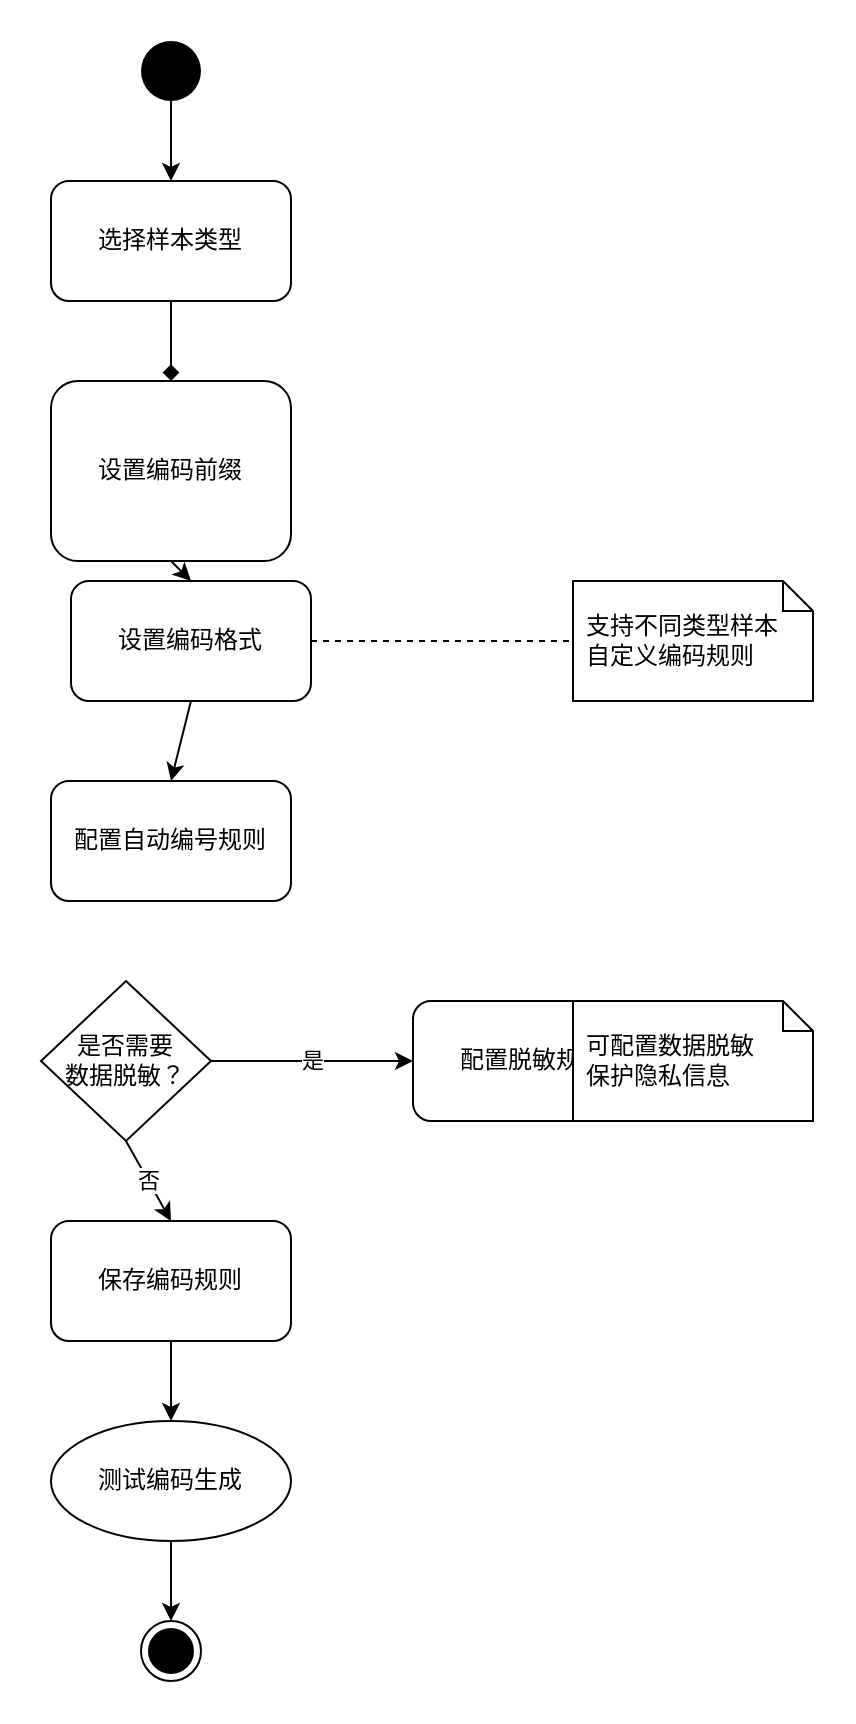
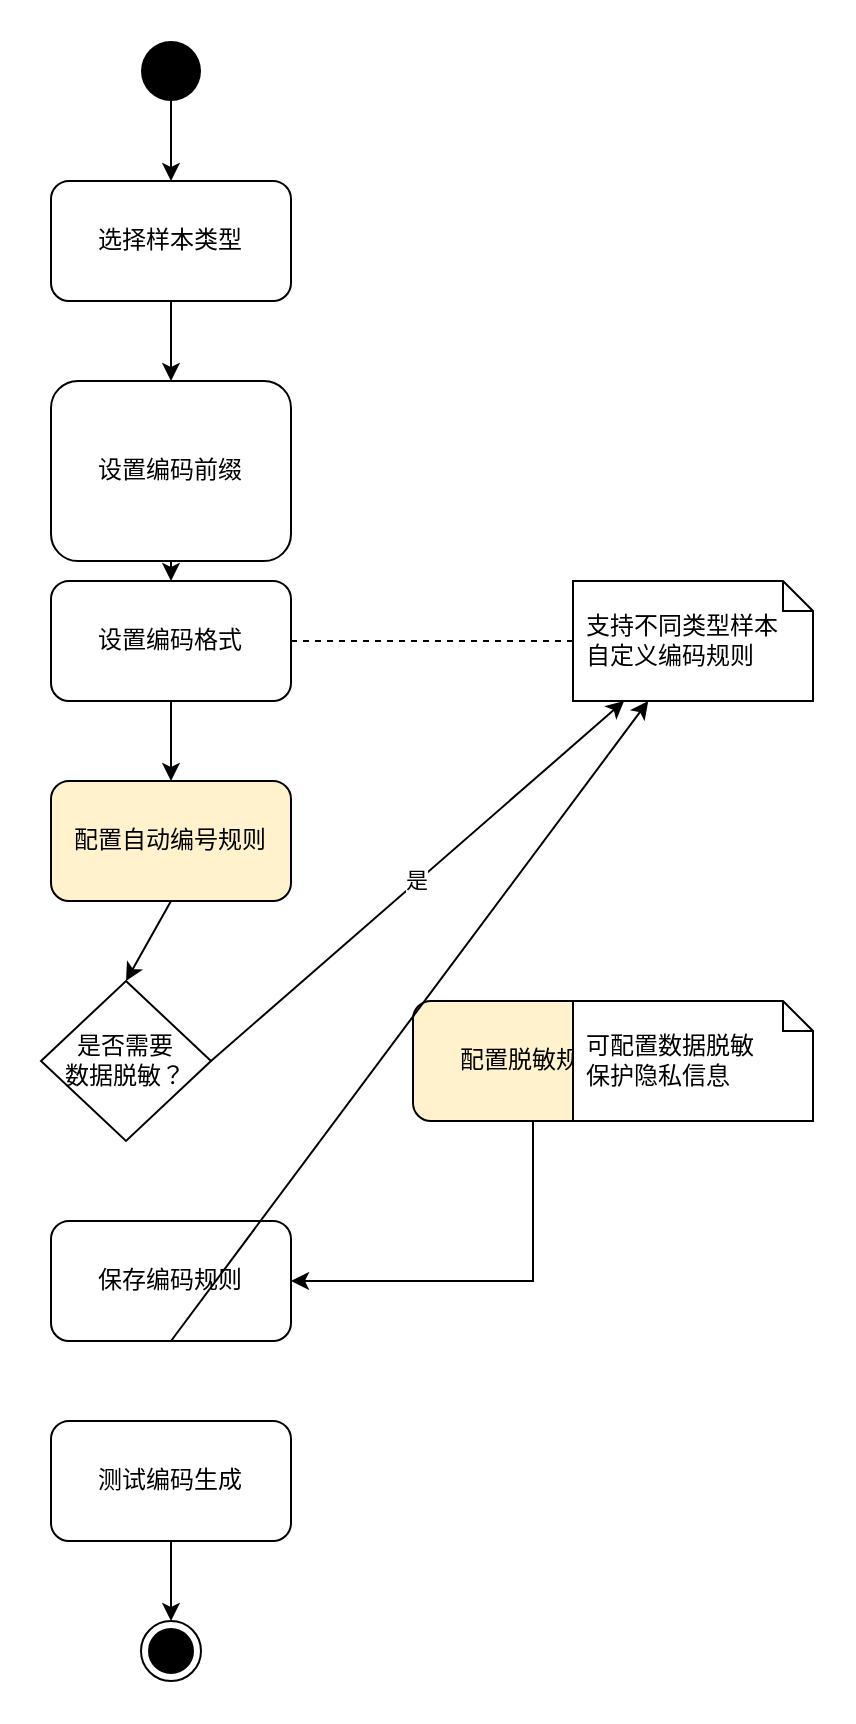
  <mxCell id="0" />
  <mxCell id="1" parent="0" />
  <mxCell id="2" value="" style="ellipse;fillColor=#000000;strokeColor=none;html=1;" vertex="1" parent="1"><mxGeometry x="70" y="20" width="30" height="30" as="geometry" /></mxCell>
  <mxCell id="3" value="选择样本类型" style="rounded=1;whiteSpace=wrap;html=1;" vertex="1" parent="1"><mxGeometry x="25" y="90" width="120" height="60" as="geometry" /></mxCell>
  <mxCell id="4" value="设置编码前缀" style="rounded=1;whiteSpace=wrap;html=1;" vertex="1" parent="1"><mxGeometry x="25" y="190" width="120" height="90" as="geometry" /></mxCell>
- <mxCell id="5" value="设置编码格式" style="rounded=1;whiteSpace=wrap;html=1;" vertex="1" parent="1"><mxGeometry x="35" y="290" width="120" height="60" as="geometry" /></mxCell>
- <mxCell id="6" value="配置自动编号规则" style="rounded=1;whiteSpace=wrap;html=1;" vertex="1" parent="1"><mxGeometry x="25" y="390" width="120" height="60" as="geometry" /></mxCell>
+ <mxCell id="5" value="设置编码格式" style="rounded=1;whiteSpace=wrap;html=1;" vertex="1" parent="1"><mxGeometry x="25" y="290" width="120" height="60" as="geometry" /></mxCell>
+ <mxCell id="6" value="配置自动编号规则" style="rounded=1;whiteSpace=wrap;html=1;fillColor=#fff2cc;" vertex="1" parent="1"><mxGeometry x="25" y="390" width="120" height="60" as="geometry" /></mxCell>
  <mxCell id="7" value="是否需要&#10;数据脱敏？" style="rhombus;whiteSpace=wrap;html=1;" vertex="1" parent="1"><mxGeometry x="20" y="490" width="85" height="80" as="geometry" /></mxCell>
- <mxCell id="8" value="配置脱敏规则" style="rounded=1;whiteSpace=wrap;html=1;" vertex="1" parent="1"><mxGeometry x="206" y="500" width="120" height="60" as="geometry" /></mxCell>
+ <mxCell id="8" value="配置脱敏规则" style="rounded=1;whiteSpace=wrap;html=1;fillColor=#fff2cc;" vertex="1" parent="1"><mxGeometry x="206" y="500" width="120" height="60" as="geometry" /></mxCell>
  <mxCell id="9" value="保存编码规则" style="rounded=1;whiteSpace=wrap;html=1;" vertex="1" parent="1"><mxGeometry x="25" y="610" width="120" height="60" as="geometry" /></mxCell>
- <mxCell id="10" value="测试编码生成" style="ellipse;whiteSpace=wrap;html=1;" vertex="1" parent="1"><mxGeometry x="25" y="710" width="120" height="60" as="geometry" /></mxCell>
+ <mxCell id="10" value="测试编码生成" style="rounded=1;whiteSpace=wrap;html=1;" vertex="1" parent="1"><mxGeometry x="25" y="710" width="120" height="60" as="geometry" /></mxCell>
  <mxCell id="11" value="" style="ellipse;html=1;shape=endState;fillColor=#000000;strokeColor=#000000;" vertex="1" parent="1"><mxGeometry x="70" y="810" width="30" height="30" as="geometry" /></mxCell>
  <mxCell id="12" value="" style="endArrow=classic;html=1;rounded=0;exitX=0.5;exitY=1;exitDx=0;exitDy=0;entryX=0.5;entryY=0;entryDx=0;entryDy=0;" edge="1" parent="1" source="2" target="3"><mxGeometry width="50" height="50" relative="1" as="geometry" /></mxCell>
- <mxCell id="13" value="" style="endArrow=diamond;html=1;rounded=0;exitX=0.5;exitY=1;exitDx=0;exitDy=0;entryX=0.5;entryY=0;entryDx=0;entryDy=0;" edge="1" parent="1" source="3" target="4"><mxGeometry width="50" height="50" relative="1" as="geometry" /></mxCell>
+ <mxCell id="13" value="" style="endArrow=classic;html=1;rounded=0;exitX=0.5;exitY=1;exitDx=0;exitDy=0;entryX=0.5;entryY=0;entryDx=0;entryDy=0;" edge="1" parent="1" source="3" target="4"><mxGeometry width="50" height="50" relative="1" as="geometry" /></mxCell>
  <mxCell id="14" value="" style="endArrow=classic;html=1;rounded=0;exitX=0.5;exitY=1;exitDx=0;exitDy=0;entryX=0.5;entryY=0;entryDx=0;entryDy=0;" edge="1" parent="1" source="4" target="5"><mxGeometry width="50" height="50" relative="1" as="geometry" /></mxCell>
  <mxCell id="15" value="" style="endArrow=classic;html=1;rounded=0;exitX=0.5;exitY=1;exitDx=0;exitDy=0;entryX=0.5;entryY=0;entryDx=0;entryDy=0;" edge="1" parent="1" source="5" target="6"><mxGeometry width="50" height="50" relative="1" as="geometry" /></mxCell>
- <mxCell id="17" value="是" style="endArrow=classic;html=1;rounded=0;exitX=1;exitY=0.5;exitDx=0;exitDy=0;entryX=0;entryY=0.5;entryDx=0;entryDy=0;" edge="1" parent="1" source="7" target="8"><mxGeometry relative="1" as="geometry" /></mxCell>
- <mxCell id="19" value="否" style="endArrow=classic;html=1;rounded=0;exitX=0.5;exitY=1;exitDx=0;exitDy=0;entryX=0.5;entryY=0;entryDx=0;entryDy=0;" edge="1" parent="1" source="7" target="9"><mxGeometry relative="1" as="geometry" /></mxCell>
- <mxCell id="20" value="" style="endArrow=classic;html=1;rounded=0;exitX=0.5;exitY=1;exitDx=0;exitDy=0;entryX=0.5;entryY=0;entryDx=0;entryDy=0;" edge="1" parent="1" source="9" target="10"><mxGeometry width="50" height="50" relative="1" as="geometry" /></mxCell>
+ <mxCell id="16" value="" style="endArrow=classic;html=1;rounded=0;exitX=0.5;exitY=1;exitDx=0;exitDy=0;entryX=0.5;entryY=0;entryDx=0;entryDy=0;" edge="1" parent="1" source="6" target="7"><mxGeometry width="50" height="50" relative="1" as="geometry" /></mxCell>
+ <mxCell id="17" value="是" style="endArrow=classic;html=1;rounded=0;exitX=1;exitY=0.5;exitDx=0;exitDy=0;" edge="1" parent="1" source="7" target="22"><mxGeometry relative="1" as="geometry" /></mxCell>
+ <mxCell id="18" value="" style="endArrow=classic;html=1;rounded=0;exitX=0.5;exitY=1;exitDx=0;exitDy=0;entryX=1;entryY=0.5;entryDx=0;entryDy=0;" edge="1" parent="1" source="8" target="9"><mxGeometry width="50" height="50" relative="1" as="geometry"><Array as="points"><mxPoint x="266" y="640" /></Array></mxGeometry></mxCell>
+ <mxCell id="20" value="" style="endArrow=classic;html=1;rounded=0;exitX=0.5;exitY=1;exitDx=0;exitDy=0;" edge="1" parent="1" source="9" target="22"><mxGeometry width="50" height="50" relative="1" as="geometry" /></mxCell>
  <mxCell id="21" value="" style="endArrow=classic;html=1;rounded=0;exitX=0.5;exitY=1;exitDx=0;exitDy=0;entryX=0.5;entryY=0;entryDx=0;entryDy=0;" edge="1" parent="1" source="10" target="11"><mxGeometry width="50" height="50" relative="1" as="geometry" /></mxCell>
  <mxCell id="22" value="支持不同类型样本&#10;自定义编码规则" style="shape=note;size=15;align=left;spacingLeft=5;html=1;whiteSpace=wrap;" vertex="1" parent="1"><mxGeometry x="286" y="290" width="120" height="60" as="geometry" /></mxCell>
  <mxCell id="23" value="可配置数据脱敏&#10;保护隐私信息" style="shape=note;size=15;align=left;spacingLeft=5;html=1;whiteSpace=wrap;" vertex="1" parent="1"><mxGeometry x="286" y="500" width="120" height="60" as="geometry" /></mxCell>
  <mxCell id="24" value="" style="endArrow=none;dashed=1;html=1;rounded=0;exitX=1;exitY=0.5;exitDx=0;exitDy=0;entryX=0;entryY=0.5;entryDx=0;entryDy=0;entryPerimeter=0;" edge="1" parent="1" source="5" target="22"><mxGeometry width="50" height="50" relative="1" as="geometry" /></mxCell>
